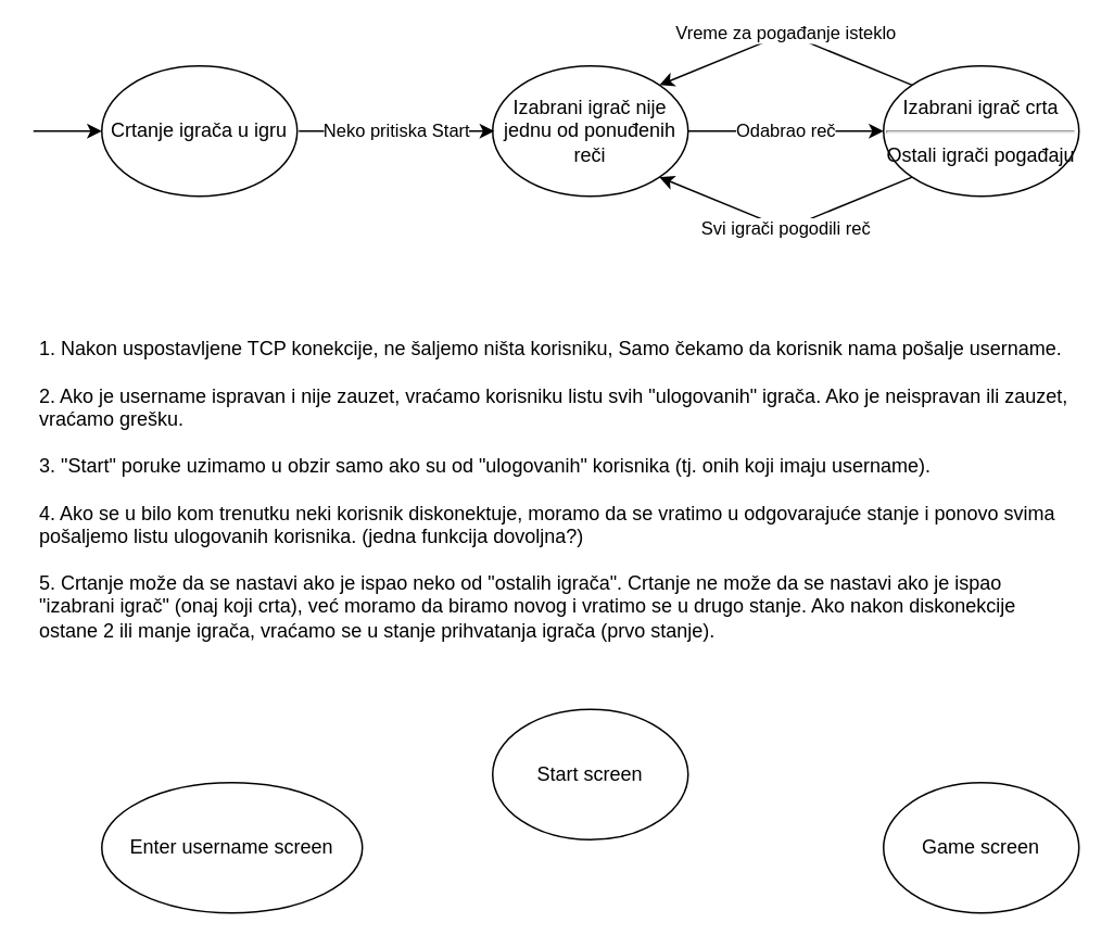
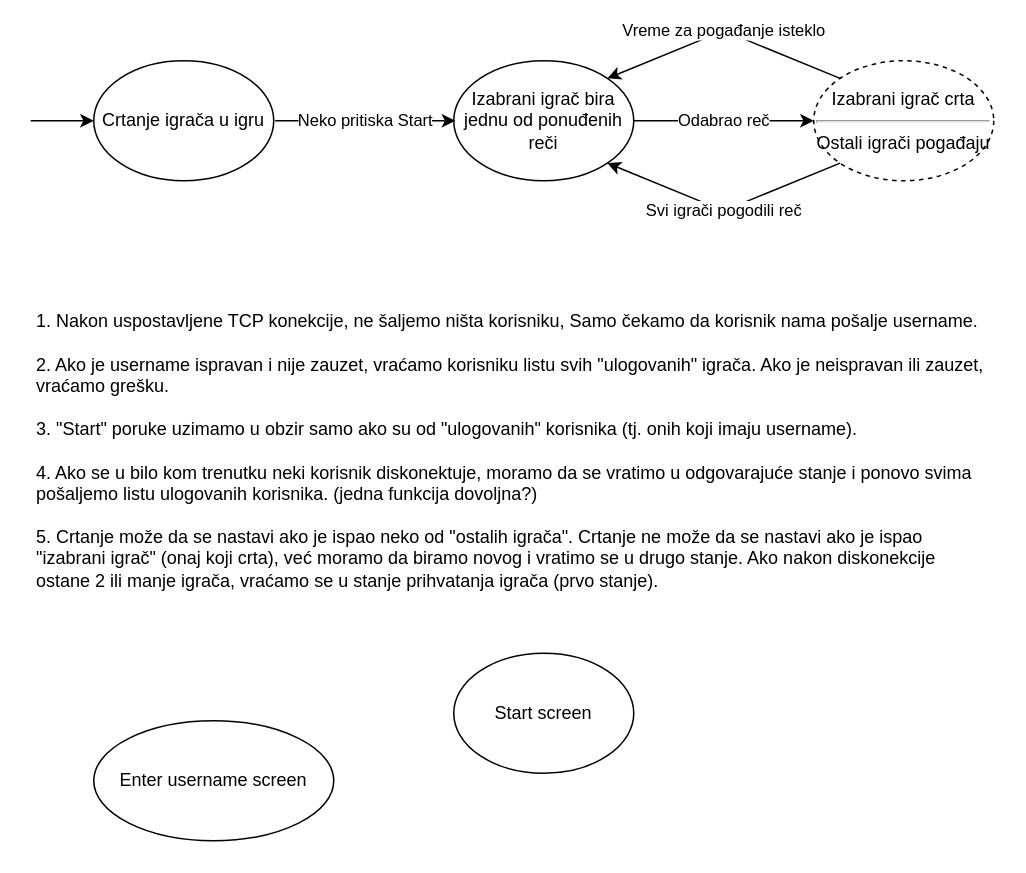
  <mxCell id="0" />
  <mxCell id="1" parent="0" />
  <mxCell id="2" value="Crtanje igrača u igru" style="ellipse;whiteSpace=wrap;html=1;" parent="1" vertex="1"><mxGeometry x="62" y="40" width="120" height="80" as="geometry" /></mxCell>
  <mxCell id="3" value="" style="endArrow=classic;html=1;entryX=0;entryY=0.5;entryDx=0;entryDy=0;" parent="1" target="2" edge="1"><mxGeometry width="50" height="50" relative="1" as="geometry"><mxPoint x="20" y="80" as="sourcePoint" /><mxPoint x="412" y="90" as="targetPoint" /></mxGeometry></mxCell>
- <mxCell id="4" value="Izabrani igrač nije jednu od ponuđenih reči" style="ellipse;whiteSpace=wrap;html=1;" parent="1" vertex="1"><mxGeometry x="302" y="40" width="120" height="80" as="geometry" /></mxCell>
+ <mxCell id="4" value="Izabrani igrač bira jednu od ponuđenih reči" style="ellipse;whiteSpace=wrap;html=1;" parent="1" vertex="1"><mxGeometry x="302" y="40" width="120" height="80" as="geometry" /></mxCell>
  <mxCell id="5" value="Neko pritiska Start" style="endArrow=classic;html=1;exitX=1;exitY=0.5;exitDx=0;exitDy=0;entryX=0;entryY=0.5;entryDx=0;entryDy=0;" parent="1" edge="1"><mxGeometry width="50" height="50" relative="1" as="geometry"><mxPoint x="183" y="80" as="sourcePoint" /><mxPoint x="303" y="80" as="targetPoint" /></mxGeometry></mxCell>
- <mxCell id="6" value="Izabrani igrač crta&lt;br&gt;&lt;hr&gt;Ostali igrači pogađaju" style="ellipse;whiteSpace=wrap;html=1;" parent="1" vertex="1"><mxGeometry x="542" y="40" width="120" height="80" as="geometry" /></mxCell>
+ <mxCell id="6" value="Izabrani igrač crta&lt;br&gt;&lt;hr&gt;Ostali igrači pogađaju" style="ellipse;whiteSpace=wrap;html=1;dashed=1;" parent="1" vertex="1"><mxGeometry x="542" y="40" width="120" height="80" as="geometry" /></mxCell>
  <mxCell id="7" value="Odabrao reč" style="endArrow=classic;html=1;exitX=1;exitY=0.5;exitDx=0;exitDy=0;entryX=0;entryY=0.5;entryDx=0;entryDy=0;" parent="1" source="4" target="6" edge="1"><mxGeometry width="50" height="50" relative="1" as="geometry"><mxPoint x="362" y="110" as="sourcePoint" /><mxPoint x="412" y="60" as="targetPoint" /></mxGeometry></mxCell>
  <mxCell id="8" value="Vreme za pogađanje isteklo" style="endArrow=classic;html=1;exitX=0;exitY=0;exitDx=0;exitDy=0;entryX=1;entryY=0;entryDx=0;entryDy=0;" parent="1" source="6" target="4" edge="1"><mxGeometry width="50" height="50" relative="1" as="geometry"><mxPoint x="362" y="110" as="sourcePoint" /><mxPoint x="412" y="60" as="targetPoint" /><Array as="points"><mxPoint x="482" y="20" /></Array></mxGeometry></mxCell>
  <mxCell id="9" value="Svi igrači pogodili reč" style="endArrow=classic;html=1;exitX=0;exitY=1;exitDx=0;exitDy=0;entryX=1;entryY=1;entryDx=0;entryDy=0;" parent="1" source="6" target="4" edge="1"><mxGeometry width="50" height="50" relative="1" as="geometry"><mxPoint x="362" y="110" as="sourcePoint" /><mxPoint x="412" y="60" as="targetPoint" /><Array as="points"><mxPoint x="482" y="140" /></Array></mxGeometry></mxCell>
  <mxCell id="10" value="1. Nakon uspostavljene TCP konekcije, ne šaljemo ništa korisniku, Samo čekamo da korisnik nama pošalje username.&lt;br&gt;&lt;br&gt;2. Ako je username ispravan i nije zauzet, vraćamo korisniku listu svih &quot;ulogovanih&quot; igrača. Ako je neispravan ili zauzet, vraćamo grešku.&lt;br&gt;&lt;br&gt;3. &quot;Start&quot; poruke uzimamo u obzir samo ako su od &quot;ulogovanih&quot; korisnika (tj. onih koji imaju username).&lt;br&gt;&lt;br&gt;4. Ako se u bilo kom trenutku neki korisnik diskonektuje, moramo da se vratimo u odgovarajuće stanje i ponovo svima pošaljemo listu ulogovanih korisnika. (jedna funkcija dovoljna?)&lt;br&gt;&lt;br&gt;5. Crtanje može da se nastavi ako je ispao neko od &quot;ostalih igrača&quot;. Crtanje ne može da se nastavi ako je ispao &quot;izabrani igrač&quot; (onaj koji crta), već moramo da biramo novog i vratimo se u drugo stanje. Ako nakon diskonekcije ostane 2 ili manje igrača, vraćamo se u stanje prihvatanja igrača (prvo stanje)." style="text;html=1;strokeColor=none;fillColor=none;align=left;verticalAlign=top;whiteSpace=wrap;rounded=0;" vertex="1" parent="1"><mxGeometry x="22" y="200" width="640" height="210" as="geometry" /></mxCell>
  <mxCell id="11" value="Enter username screen" style="ellipse;whiteSpace=wrap;html=1;align=center;" vertex="1" parent="1"><mxGeometry x="62" y="480" width="160" height="80" as="geometry" /></mxCell>
  <mxCell id="12" value="Start screen" style="ellipse;whiteSpace=wrap;html=1;align=center;" vertex="1" parent="1"><mxGeometry x="302" y="435" width="120" height="80" as="geometry" /></mxCell>
- <mxCell id="13" value="Game screen" style="ellipse;whiteSpace=wrap;html=1;align=center;" vertex="1" parent="1"><mxGeometry x="542" y="480" width="120" height="80" as="geometry" /></mxCell>
